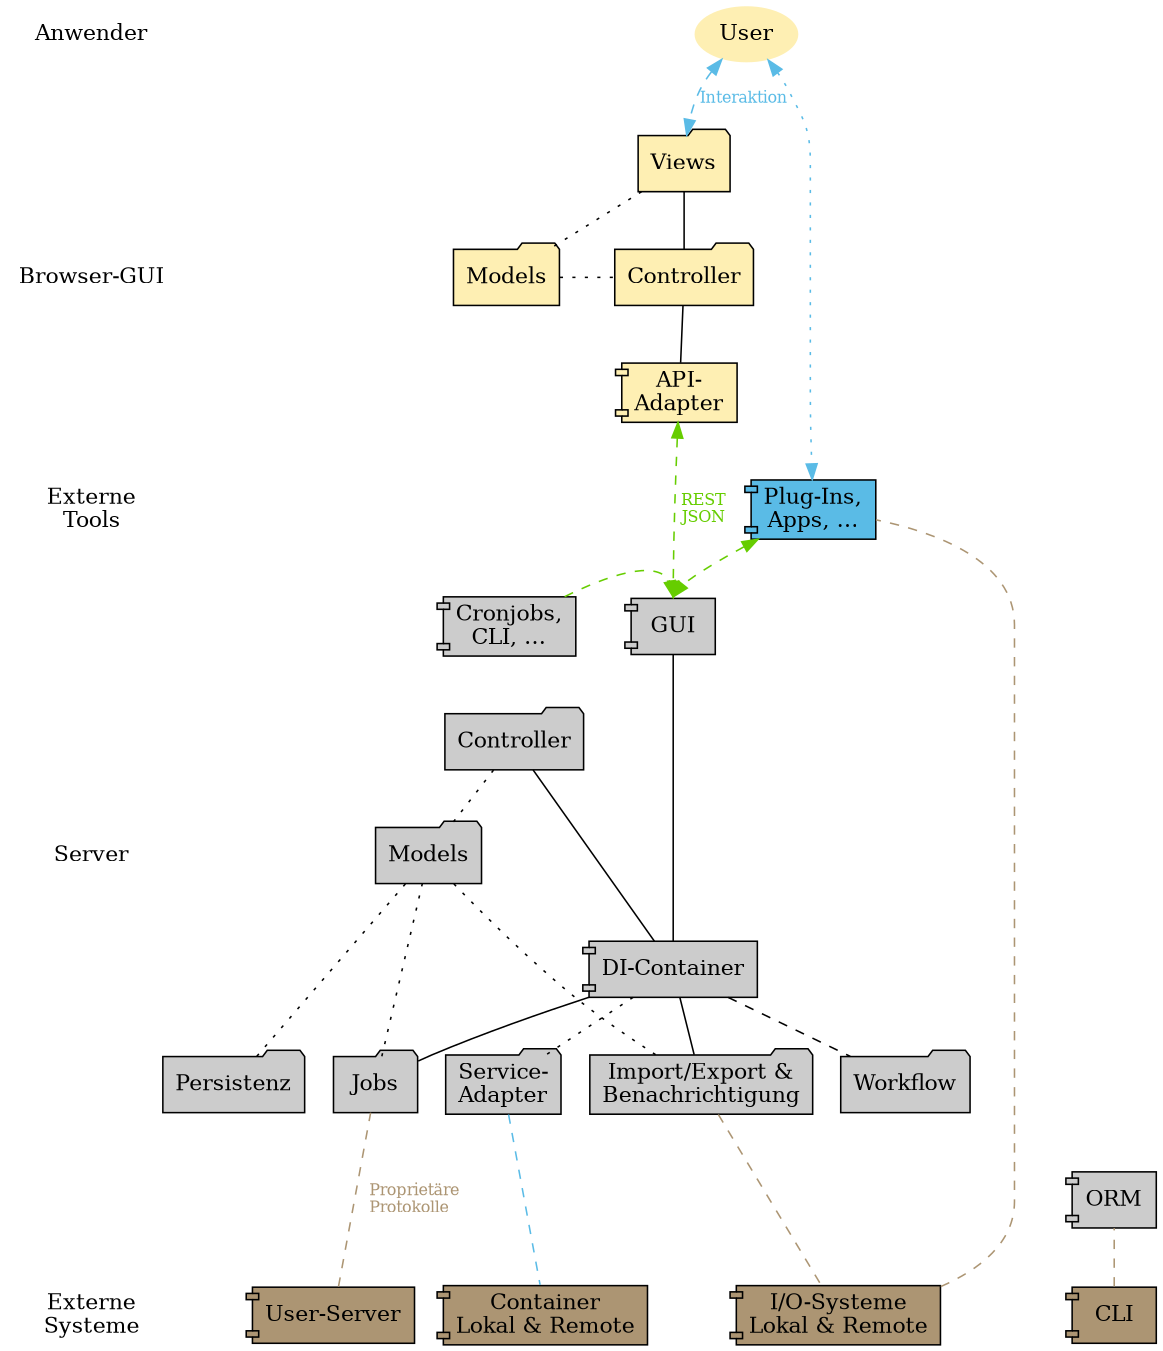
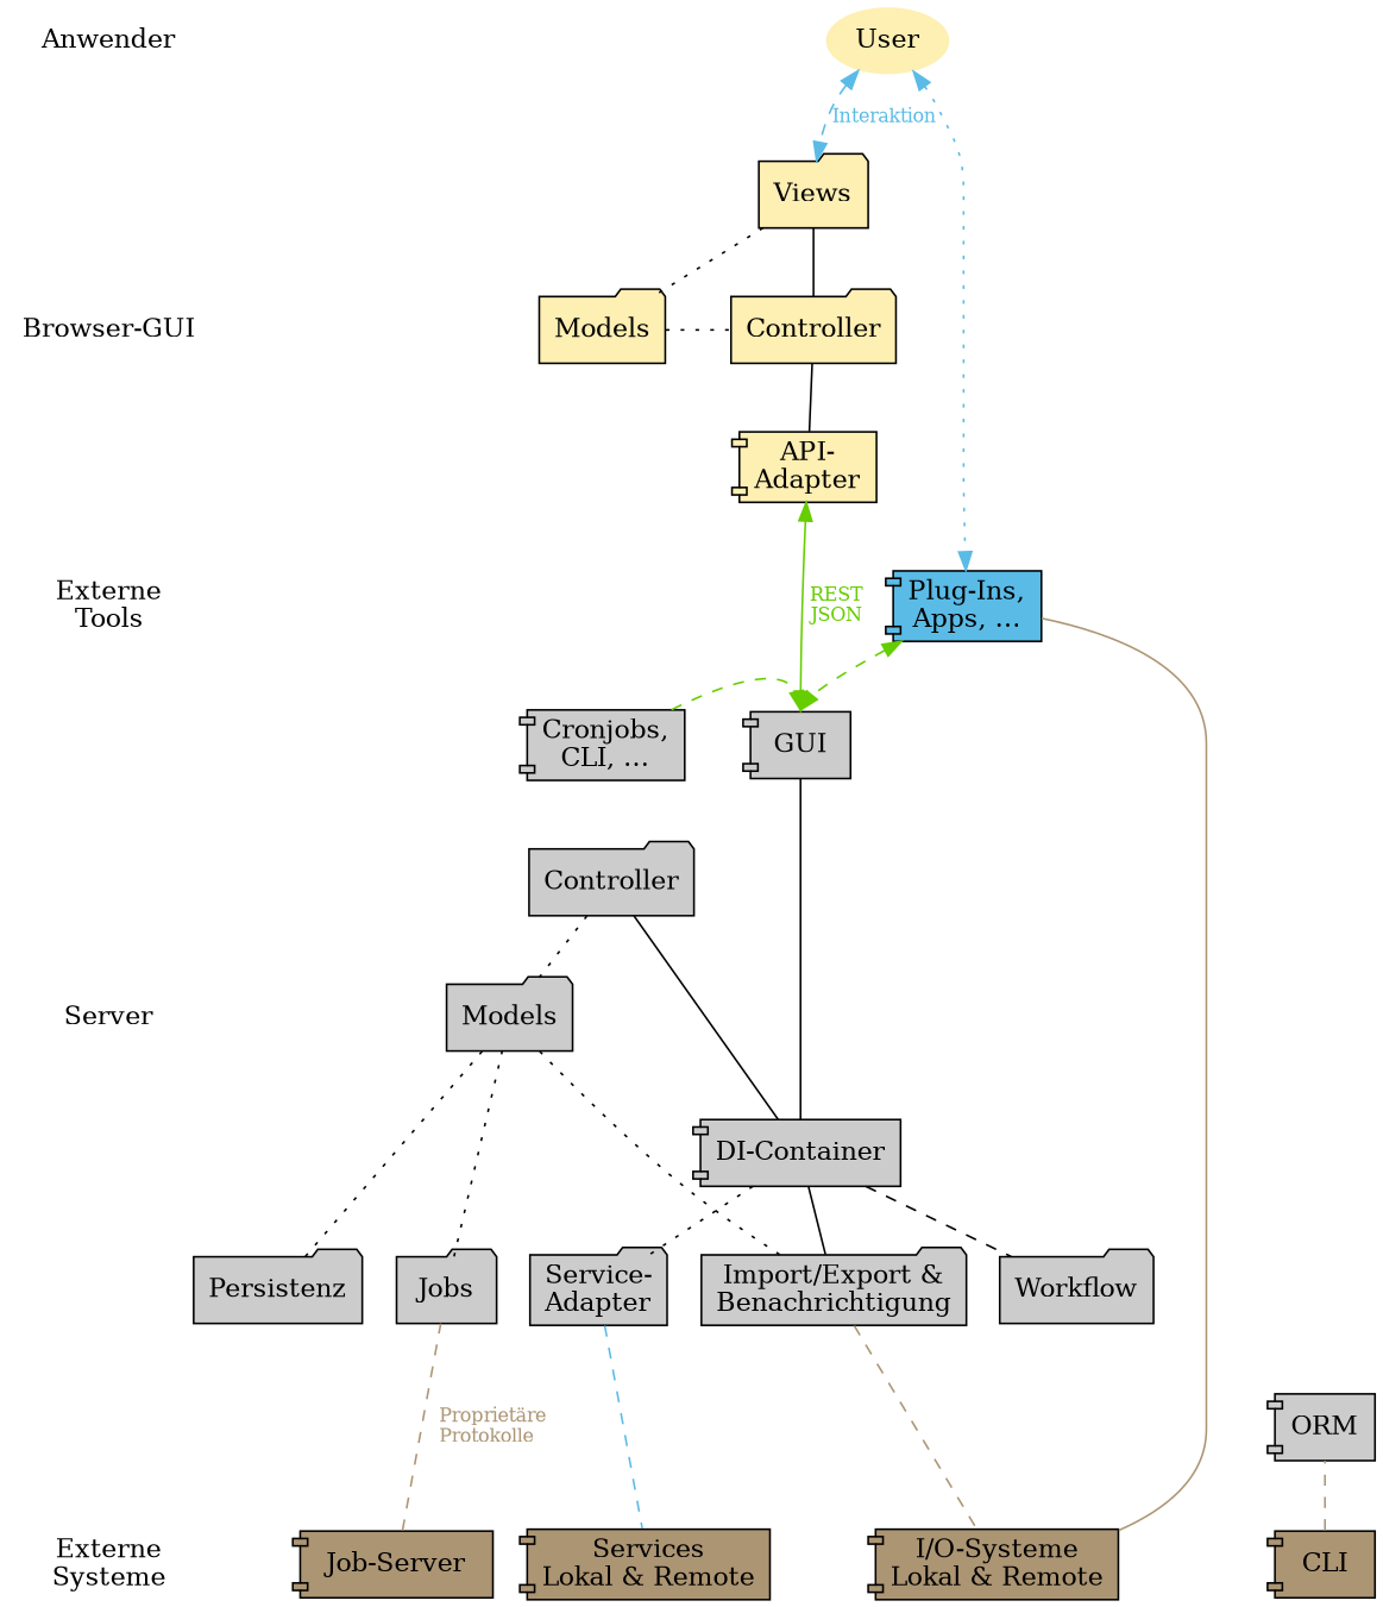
  digraph {
    rankdir=TB
    node [fillcolor="#cccccc" shape=folder style=filled penwidth=1]
    edge [arrowhead=none dir=none fontsize=10 headport=none style=invis tailport=none]
    n1 [fillcolor="#5abbe6" label=Anwender shape=none style=solid penwidth=""]
    n2 [fillcolor="#feefb3" label=User penwidth=0 shape=""]
    r1 [fillcolor="#feefb3" style=invis shape="" penwidth=""]
    n4 [fillcolor="#feefb3" label=Views penwidth=""]
    n5 [fillcolor="#feefb3" label="Browser-GUI" shape=none style=solid penwidth=""]
    n6 [fillcolor="#feefb3" label=Controller penwidth=""]
    n7 [fillcolor="#feefb3" label=Models penwidth=""]
    r3 [fillcolor="#feefb3" style=invis shape="" penwidth=""]
    n9 [fillcolor="#feefb3" label="API-\nAdapter" shape=component penwidth=""]
    n10 [fillcolor="#5abbe6" label="Externe\nTools" shape=none style=solid penwidth=""]
    n11 [fillcolor="#5abbe6" label="Plug-Ins,\nApps, …" shape=component penwidth=""]
    r5 [style=invis shape=""]
    n13 [label=GUI shape=component]
    n14 [label="Cronjobs,\nCLI, …" shape=component]
    r6 [style=invis shape=""]
    Controller
    n17 [label=Server shape=none style=solid]
    Models
    r75 [style=invis shape=""]
    n20 [label="DI-Container" shape=component]
    r8 [style=invis shape=""]
    n22 [label="Import/Export &\nBenachrichtigung"]
    Jobs
    Persistenz
    Workflow
    n26 [label="Service-\nAdapter"]
    r9 [style=invis shape=""]
    n28 [label=ORM shape=component]
    n29 [fillcolor="#AC9573" label="Externe\nSysteme" shape=none style=solid]
    n30 [fillcolor="#AC9573" label=CLI shape=component]
-   n31 [fillcolor="#AC9573" label="User-Server" shape=component]
-   n32 [fillcolor="#AC9573" label="Container\nLokal & Remote" shape=component]
+   n31 [fillcolor="#AC9573" label="Job-Server" shape=component]
+   n32 [fillcolor="#AC9573" label="Services\nLokal & Remote" shape=component]
    n33 [fillcolor="#AC9573" label="I/O-Systeme\nLokal & Remote" shape=component]
    subgraph sub_1 {
      rank=same
      n1
      n2
    }
    subgraph sub_2 {
      rank=same
      r1
      n4
    }
    subgraph sub_3 {
      rank=same
      n5
      n6
      n7
    }
    subgraph sub_4 {
      rank=same
      r3
      n9
    }
    subgraph sub_5 {
      rank=same
      n10
      n11
    }
    subgraph sub_6 {
      rank=same
      r5
      n13
      n14
    }
    subgraph sub_7 {
      rank=same
      r6
      Controller
    }
    subgraph sub_8 {
      rank=same
      n17
      Models
    }
    subgraph sub_9 {
      rank=same
      r75
      n20
    }
    subgraph sub_10 {
      rank=same
      r8
      n22
      Jobs
      Persistenz
      Workflow
      n26
    }
    subgraph sub_11 {
      rank=same
      r9
      n28
    }
    subgraph sub_12 {
      rank=same
      n29
      n30
      n31
      n32
      n33
    }
    n1 -> r1 [arrowhead=onormal dir=forward]
    n2 -> n4 [arrowhead=normal arrowtail=normal color="#5abbe6" dir=both fontcolor="#5abbe6" label=Interaktion style=dashed]
    n2 -> n11 [arrowhead=normal arrowtail=normal color="#5abbe6" dir=both fontcolor="#5abbe6" style=dotted]
    r1 -> n5 [arrowhead=onormal dir=forward]
    n4 -> n7 [arrowtail=none color=black dir=both fontcolor="#66cd00" style=dotted weight=none]
    n5 -> r3 [arrowhead=onormal dir=forward]
    n6 -> n4 [style=solid]
    n6 -> n9 [style=solid]
    n7 -> n6 [arrowtail=none color=black dir=both fontcolor="#66cd00" style=dotted weight=none]
    r3 -> n10 [arrowhead=onormal dir=forward]
-   n9 -> n13 [arrowhead=normal arrowtail=normal color="#66cd00" dir=both fontcolor="#66cd00" headport=n label=" REST\n JSON" style=dashed]
+   n9 -> n13 [arrowhead=normal arrowtail=normal color="#66cd00" dir=both fontcolor="#66cd00" headport=n label=" REST\n JSON" style=solid]
    n10 -> r5 [arrowhead=onormal dir=forward]
    n11 -> n13 [arrowhead=normal arrowtail=normal color="#66cd00" dir=both fontcolor="#66cd00" headport=n style=dashed]
    r5 -> r6 [arrowhead=onormal dir=forward]
    n14 -> n13 [arrowhead=normal arrowtail=normal color="#66cd00" dir=both fontcolor="#66cd00" headport=n style=dashed]
    r6 -> n17 [arrowhead=onormal dir=forward]
    Controller -> Models [arrowtail=none color=black dir=both fontcolor="#66cd00" style=dotted weight=none]
    n17 -> r75 [arrowhead=onormal dir=forward]
    r75 -> r8 [arrowhead=onormal dir=forward]
    n20 -> n13 [style=solid weight=10]
    n20 -> Controller [style=solid]
    n20 -> n22 [style=solid]
-   n20 -> Jobs [style=solid]
    n20 -> Workflow [style=dashed]
    n20 -> n26 [style=dotted]
    r8 -> r9 [arrowhead=onormal dir=forward]
    n22 -> Models [arrowtail=none color=black dir=both fontcolor="#66cd00" style=dotted weight=none]
    n22 -> n33 [arrowhead=normal arrowtail=normal color="#AC9573" fontcolor="#AC9573" style=dashed]
    Jobs -> Models [arrowtail=none color=black dir=both fontcolor="#66cd00" style=dotted weight=none]
    Persistenz -> Models [arrowtail=none color=black dir=both fontcolor="#66cd00" style=dotted weight=none]
    n26 -> n32 [arrowhead=normal arrowtail=normal color="#5abbe6" fontcolor="#AC9573" style=dashed]
    r9 -> n29 [arrowhead=onormal dir=forward]
    n30 -> n28 [arrowhead=normal arrowtail=normal color="#AC9573" fontcolor="#AC9573" style=dashed]
    n31 -> Jobs [arrowhead=normal arrowtail=normal color="#AC9573" fontcolor="#AC9573" label="  Proprietäre\nProtokolle" style=dashed]
-   n33 -> n11 [arrowhead=normal arrowtail=normal color="#AC9573" fontcolor="#AC9573" style=dashed]
+   n33 -> n11 [arrowhead=normal arrowtail=normal color="#AC9573" fontcolor="#AC9573" style=solid]
  }
